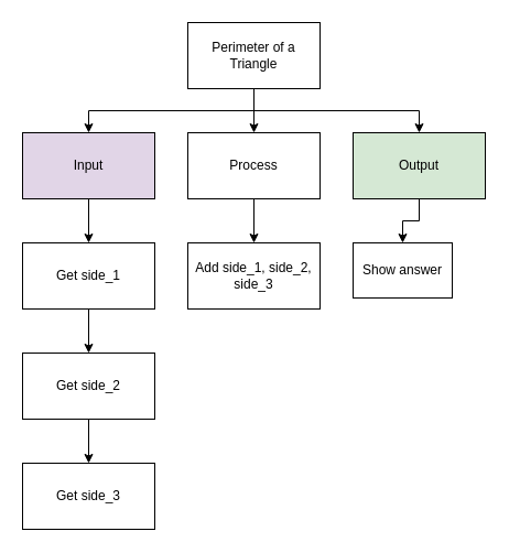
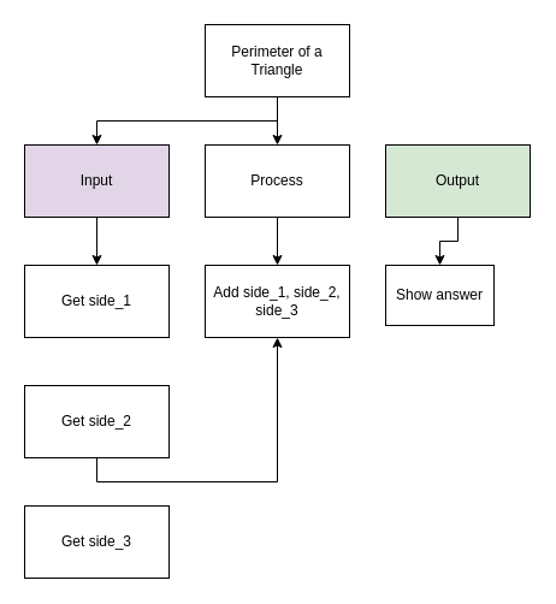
  <mxCell id="0" />
  <mxCell id="1" parent="0" />
  <mxCell id="2" style="edgeStyle=orthogonalEdgeStyle;rounded=0;orthogonalLoop=1;jettySize=auto;html=1;exitX=0.5;exitY=1;exitDx=0;exitDy=0;entryX=0.5;entryY=0;entryDx=0;entryDy=0;" edge="1" parent="1" source="5" target="9"><mxGeometry relative="1" as="geometry" /></mxCell>
  <mxCell id="3" style="edgeStyle=orthogonalEdgeStyle;rounded=0;orthogonalLoop=1;jettySize=auto;html=1;exitX=0.5;exitY=1;exitDx=0;exitDy=0;entryX=0.5;entryY=0;entryDx=0;entryDy=0;" edge="1" parent="1" source="5" target="7"><mxGeometry relative="1" as="geometry" /></mxCell>
- <mxCell id="4" style="edgeStyle=orthogonalEdgeStyle;rounded=0;orthogonalLoop=1;jettySize=auto;html=1;exitX=0.5;exitY=1;exitDx=0;exitDy=0;entryX=0.5;entryY=0;entryDx=0;entryDy=0;" edge="1" parent="1" source="5" target="11"><mxGeometry relative="1" as="geometry" /></mxCell>
  <mxCell id="5" value="Perimeter of a Triangle" style="rounded=0;whiteSpace=wrap;html=1;" vertex="1" parent="1"><mxGeometry x="170" y="20" width="120" height="60" as="geometry" /></mxCell>
  <mxCell id="6" style="edgeStyle=orthogonalEdgeStyle;rounded=0;orthogonalLoop=1;jettySize=auto;html=1;exitX=0.5;exitY=1;exitDx=0;exitDy=0;entryX=0.5;entryY=0;entryDx=0;entryDy=0;" edge="1" parent="1" source="7" target="13"><mxGeometry relative="1" as="geometry" /></mxCell>
  <mxCell id="7" value="Input" style="rounded=0;whiteSpace=wrap;html=1;fillColor=#e1d5e7;" vertex="1" parent="1"><mxGeometry x="20" y="120" width="120" height="60" as="geometry" /></mxCell>
  <mxCell id="8" style="edgeStyle=orthogonalEdgeStyle;rounded=0;orthogonalLoop=1;jettySize=auto;html=1;exitX=0.5;exitY=1;exitDx=0;exitDy=0;entryX=0.5;entryY=0;entryDx=0;entryDy=0;" edge="1" parent="1" source="9" target="17"><mxGeometry relative="1" as="geometry" /></mxCell>
  <mxCell id="9" value="Process" style="rounded=0;whiteSpace=wrap;html=1;" vertex="1" parent="1"><mxGeometry x="170" y="120" width="120" height="60" as="geometry" /></mxCell>
  <mxCell id="10" style="edgeStyle=orthogonalEdgeStyle;rounded=0;orthogonalLoop=1;jettySize=auto;html=1;exitX=0.5;exitY=1;exitDx=0;exitDy=0;entryX=0.5;entryY=0;entryDx=0;entryDy=0;" edge="1" parent="1" source="11" target="18"><mxGeometry relative="1" as="geometry" /></mxCell>
  <mxCell id="11" value="Output" style="rounded=0;whiteSpace=wrap;html=1;fillColor=#d5e8d4;" vertex="1" parent="1"><mxGeometry x="320" y="120" width="120" height="60" as="geometry" /></mxCell>
- <mxCell id="12" style="edgeStyle=orthogonalEdgeStyle;rounded=0;orthogonalLoop=1;jettySize=auto;html=1;exitX=0.5;exitY=1;exitDx=0;exitDy=0;entryX=0.5;entryY=0;entryDx=0;entryDy=0;" edge="1" parent="1" source="13" target="15"><mxGeometry relative="1" as="geometry" /></mxCell>
  <mxCell id="13" value="Get side_1" style="rounded=0;whiteSpace=wrap;html=1;" vertex="1" parent="1"><mxGeometry x="20" y="220" width="120" height="60" as="geometry" /></mxCell>
- <mxCell id="14" style="edgeStyle=orthogonalEdgeStyle;rounded=0;orthogonalLoop=1;jettySize=auto;html=1;exitX=0.5;exitY=1;exitDx=0;exitDy=0;entryX=0.5;entryY=0;entryDx=0;entryDy=0;" edge="1" parent="1" source="15" target="16"><mxGeometry relative="1" as="geometry" /></mxCell>
+ <mxCell id="14" style="edgeStyle=orthogonalEdgeStyle;rounded=0;orthogonalLoop=1;jettySize=auto;html=1;exitX=0.5;exitY=1;exitDx=0;exitDy=0;" edge="1" parent="1" source="15" target="17"><mxGeometry relative="1" as="geometry" /></mxCell>
  <mxCell id="15" value="Get side_2" style="rounded=0;whiteSpace=wrap;html=1;" vertex="1" parent="1"><mxGeometry x="20" y="320" width="120" height="60" as="geometry" /></mxCell>
  <mxCell id="16" value="Get side_3" style="rounded=0;whiteSpace=wrap;html=1;" vertex="1" parent="1"><mxGeometry x="20" y="420" width="120" height="60" as="geometry" /></mxCell>
  <mxCell id="17" value="Add side_1, side_2, side_3" style="rounded=0;whiteSpace=wrap;html=1;" vertex="1" parent="1"><mxGeometry x="170" y="220" width="120" height="60" as="geometry" /></mxCell>
  <mxCell id="18" value="Show answer" style="rounded=0;whiteSpace=wrap;html=1;" vertex="1" parent="1"><mxGeometry x="320" y="220" width="90" height="50" as="geometry" /></mxCell>
